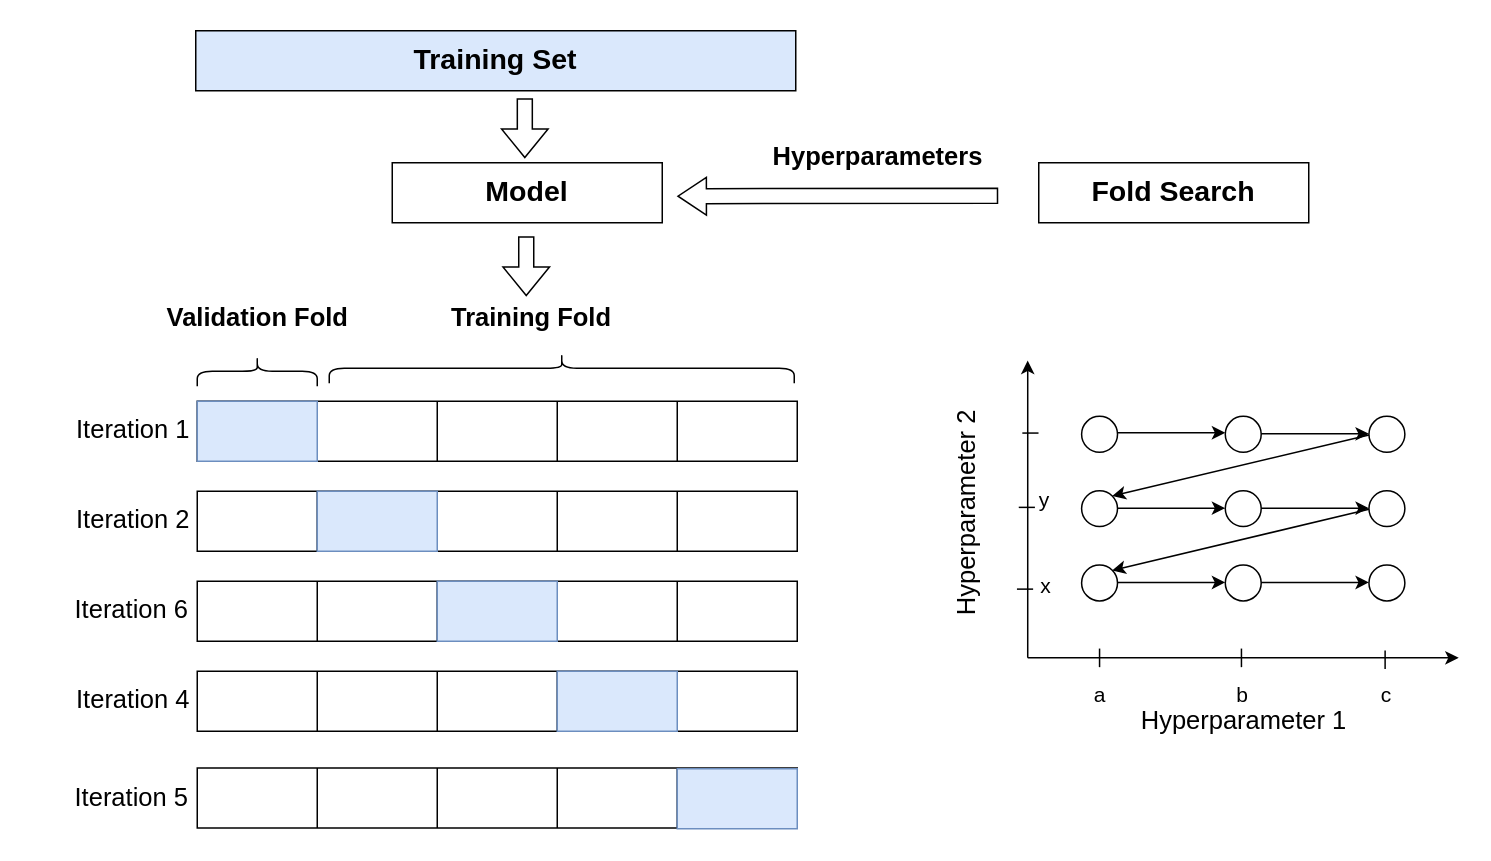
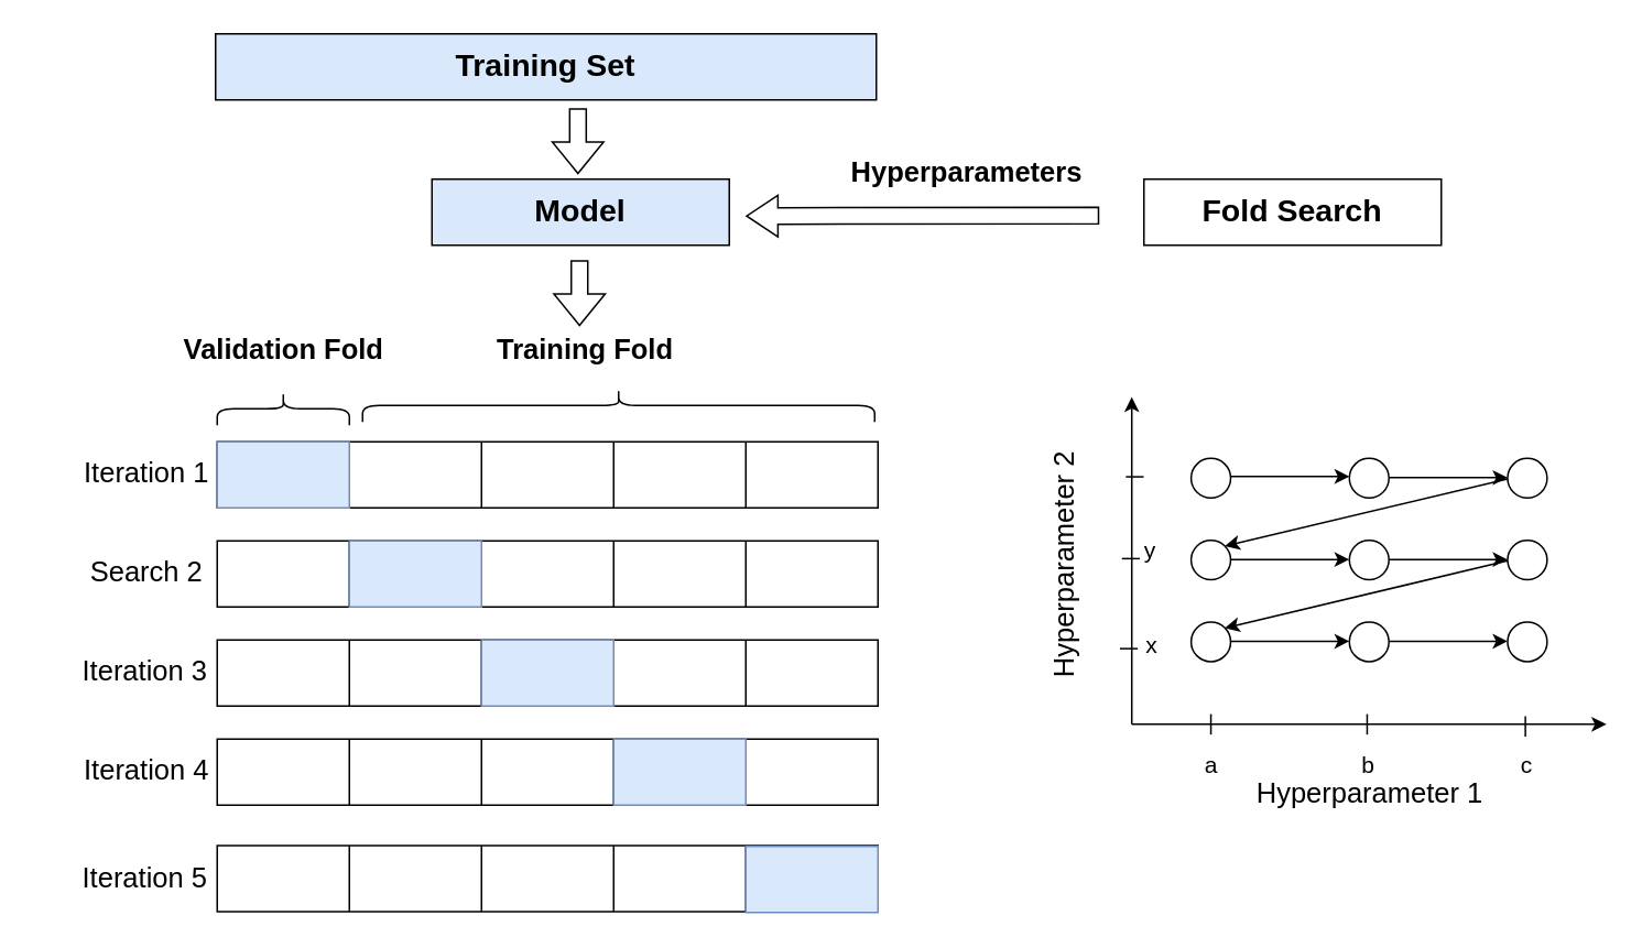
  <mxCell id="0" />
  <mxCell id="1" parent="0" />
  <mxCell id="2" value="&lt;font style=&quot;font-size: 19px;&quot;&gt;&lt;b&gt;Training Set&lt;/b&gt;&lt;/font&gt;" style="rounded=0;whiteSpace=wrap;html=1;fillColor=#dae8fc;" vertex="1" parent="1"><mxGeometry x="130" y="20" width="400" height="40" as="geometry" /></mxCell>
- <mxCell id="3" value="&lt;font style=&quot;font-size: 19px;&quot;&gt;&lt;b&gt;Model&lt;/b&gt;&lt;/font&gt;" style="rounded=0;whiteSpace=wrap;html=1;" vertex="1" parent="1"><mxGeometry x="261" y="108" width="180" height="40" as="geometry" /></mxCell>
+ <mxCell id="3" value="&lt;font style=&quot;font-size: 19px;&quot;&gt;&lt;b&gt;Model&lt;/b&gt;&lt;/font&gt;" style="rounded=0;whiteSpace=wrap;html=1;fillColor=#dae8fc;" vertex="1" parent="1"><mxGeometry x="261" y="108" width="180" height="40" as="geometry" /></mxCell>
  <mxCell id="4" value="&lt;font style=&quot;font-size: 19px;&quot;&gt;&lt;b&gt;Fold Search&lt;/b&gt;&lt;/font&gt;" style="rounded=0;whiteSpace=wrap;html=1;" vertex="1" parent="1"><mxGeometry x="692" y="108" width="180" height="40" as="geometry" /></mxCell>
  <mxCell id="5" value="" style="rounded=0;whiteSpace=wrap;html=1;" vertex="1" parent="1"><mxGeometry x="131" y="267" width="400" height="40" as="geometry" /></mxCell>
  <mxCell id="6" value="" style="endArrow=none;html=1;rounded=0;" edge="1" parent="1"><mxGeometry width="50" height="50" relative="1" as="geometry"><mxPoint x="211" y="307" as="sourcePoint" /><mxPoint x="211" y="267" as="targetPoint" /></mxGeometry></mxCell>
  <mxCell id="7" value="" style="endArrow=none;html=1;rounded=0;" edge="1" parent="1"><mxGeometry width="50" height="50" relative="1" as="geometry"><mxPoint x="291" y="307" as="sourcePoint" /><mxPoint x="291" y="267" as="targetPoint" /></mxGeometry></mxCell>
  <mxCell id="8" value="" style="endArrow=none;html=1;rounded=0;" edge="1" parent="1"><mxGeometry width="50" height="50" relative="1" as="geometry"><mxPoint x="371" y="307" as="sourcePoint" /><mxPoint x="371" y="267" as="targetPoint" /></mxGeometry></mxCell>
  <mxCell id="9" value="" style="endArrow=none;html=1;rounded=0;" edge="1" parent="1"><mxGeometry width="50" height="50" relative="1" as="geometry"><mxPoint x="451" y="307" as="sourcePoint" /><mxPoint x="451" y="267" as="targetPoint" /></mxGeometry></mxCell>
  <mxCell id="10" value="" style="rounded=0;whiteSpace=wrap;html=1;" vertex="1" parent="1"><mxGeometry x="131" y="327" width="400" height="40" as="geometry" /></mxCell>
  <mxCell id="11" value="" style="endArrow=none;html=1;rounded=0;" edge="1" parent="1"><mxGeometry width="50" height="50" relative="1" as="geometry"><mxPoint x="211" y="367" as="sourcePoint" /><mxPoint x="211" y="327" as="targetPoint" /></mxGeometry></mxCell>
  <mxCell id="12" value="" style="endArrow=none;html=1;rounded=0;" edge="1" parent="1"><mxGeometry width="50" height="50" relative="1" as="geometry"><mxPoint x="291" y="367" as="sourcePoint" /><mxPoint x="291" y="327" as="targetPoint" /></mxGeometry></mxCell>
  <mxCell id="13" value="" style="endArrow=none;html=1;rounded=0;" edge="1" parent="1"><mxGeometry width="50" height="50" relative="1" as="geometry"><mxPoint x="371" y="367" as="sourcePoint" /><mxPoint x="371" y="327" as="targetPoint" /></mxGeometry></mxCell>
  <mxCell id="14" value="" style="endArrow=none;html=1;rounded=0;" edge="1" parent="1"><mxGeometry width="50" height="50" relative="1" as="geometry"><mxPoint x="451" y="367" as="sourcePoint" /><mxPoint x="451" y="327" as="targetPoint" /></mxGeometry></mxCell>
  <mxCell id="15" value="" style="rounded=0;whiteSpace=wrap;html=1;" vertex="1" parent="1"><mxGeometry x="131" y="387" width="400" height="40" as="geometry" /></mxCell>
  <mxCell id="16" value="" style="endArrow=none;html=1;rounded=0;" edge="1" parent="1"><mxGeometry width="50" height="50" relative="1" as="geometry"><mxPoint x="211" y="427" as="sourcePoint" /><mxPoint x="211" y="387" as="targetPoint" /></mxGeometry></mxCell>
  <mxCell id="17" value="" style="endArrow=none;html=1;rounded=0;" edge="1" parent="1"><mxGeometry width="50" height="50" relative="1" as="geometry"><mxPoint x="291" y="427" as="sourcePoint" /><mxPoint x="291" y="387" as="targetPoint" /></mxGeometry></mxCell>
  <mxCell id="18" value="" style="endArrow=none;html=1;rounded=0;" edge="1" parent="1"><mxGeometry width="50" height="50" relative="1" as="geometry"><mxPoint x="371" y="427" as="sourcePoint" /><mxPoint x="371" y="387" as="targetPoint" /></mxGeometry></mxCell>
  <mxCell id="19" value="" style="endArrow=none;html=1;rounded=0;" edge="1" parent="1"><mxGeometry width="50" height="50" relative="1" as="geometry"><mxPoint x="451" y="427" as="sourcePoint" /><mxPoint x="451" y="387" as="targetPoint" /></mxGeometry></mxCell>
  <mxCell id="20" value="" style="rounded=0;whiteSpace=wrap;html=1;" vertex="1" parent="1"><mxGeometry x="131" y="447" width="400" height="40" as="geometry" /></mxCell>
  <mxCell id="21" value="" style="endArrow=none;html=1;rounded=0;" edge="1" parent="1"><mxGeometry width="50" height="50" relative="1" as="geometry"><mxPoint x="211" y="487" as="sourcePoint" /><mxPoint x="211" y="447" as="targetPoint" /></mxGeometry></mxCell>
  <mxCell id="22" value="" style="endArrow=none;html=1;rounded=0;" edge="1" parent="1"><mxGeometry width="50" height="50" relative="1" as="geometry"><mxPoint x="291" y="487" as="sourcePoint" /><mxPoint x="291" y="447" as="targetPoint" /></mxGeometry></mxCell>
  <mxCell id="23" value="" style="endArrow=none;html=1;rounded=0;" edge="1" parent="1"><mxGeometry width="50" height="50" relative="1" as="geometry"><mxPoint x="371" y="487" as="sourcePoint" /><mxPoint x="371" y="447" as="targetPoint" /></mxGeometry></mxCell>
  <mxCell id="24" value="" style="endArrow=none;html=1;rounded=0;" edge="1" parent="1"><mxGeometry width="50" height="50" relative="1" as="geometry"><mxPoint x="451" y="487" as="sourcePoint" /><mxPoint x="451" y="447" as="targetPoint" /></mxGeometry></mxCell>
  <mxCell id="25" value="" style="rounded=0;whiteSpace=wrap;html=1;" vertex="1" parent="1"><mxGeometry x="131" y="511.5" width="400" height="40" as="geometry" /></mxCell>
  <mxCell id="26" value="" style="endArrow=none;html=1;rounded=0;" edge="1" parent="1"><mxGeometry width="50" height="50" relative="1" as="geometry"><mxPoint x="211" y="551.5" as="sourcePoint" /><mxPoint x="211" y="511.5" as="targetPoint" /></mxGeometry></mxCell>
  <mxCell id="27" value="" style="endArrow=none;html=1;rounded=0;" edge="1" parent="1"><mxGeometry width="50" height="50" relative="1" as="geometry"><mxPoint x="291" y="551.5" as="sourcePoint" /><mxPoint x="291" y="511.5" as="targetPoint" /></mxGeometry></mxCell>
  <mxCell id="28" value="" style="endArrow=none;html=1;rounded=0;" edge="1" parent="1"><mxGeometry width="50" height="50" relative="1" as="geometry"><mxPoint x="371" y="551.5" as="sourcePoint" /><mxPoint x="371" y="511.5" as="targetPoint" /></mxGeometry></mxCell>
  <mxCell id="29" value="" style="endArrow=none;html=1;rounded=0;" edge="1" parent="1"><mxGeometry width="50" height="50" relative="1" as="geometry"><mxPoint x="451" y="551.5" as="sourcePoint" /><mxPoint x="451" y="511.5" as="targetPoint" /></mxGeometry></mxCell>
  <mxCell id="30" value="" style="rounded=0;whiteSpace=wrap;html=1;fillColor=#dae8fc;strokeColor=#6c8ebf;" vertex="1" parent="1"><mxGeometry x="131" y="267" width="80" height="40" as="geometry" /></mxCell>
  <mxCell id="31" value="" style="rounded=0;whiteSpace=wrap;html=1;fillColor=#dae8fc;strokeColor=#6c8ebf;" vertex="1" parent="1"><mxGeometry x="211" y="327" width="80" height="40" as="geometry" /></mxCell>
  <mxCell id="32" value="" style="rounded=0;whiteSpace=wrap;html=1;fillColor=#dae8fc;strokeColor=#6c8ebf;" vertex="1" parent="1"><mxGeometry x="291" y="387" width="80" height="40" as="geometry" /></mxCell>
  <mxCell id="33" value="" style="rounded=0;whiteSpace=wrap;html=1;fillColor=#dae8fc;strokeColor=#6c8ebf;" vertex="1" parent="1"><mxGeometry x="371" y="447" width="80" height="40" as="geometry" /></mxCell>
  <mxCell id="34" value="" style="rounded=0;whiteSpace=wrap;html=1;fillColor=#dae8fc;strokeColor=#6c8ebf;" vertex="1" parent="1"><mxGeometry x="451" y="512" width="80" height="40" as="geometry" /></mxCell>
  <mxCell id="35" value="" style="shape=curlyBracket;whiteSpace=wrap;html=1;rounded=1;labelPosition=left;verticalLabelPosition=middle;align=right;verticalAlign=middle;rotation=90;strokeWidth=1;size=0.5;" vertex="1" parent="1"><mxGeometry x="161" y="207" width="20" height="80" as="geometry" /></mxCell>
  <mxCell id="36" value="&lt;font style=&quot;font-size: 17px;&quot;&gt;&lt;b&gt;Validation Fold&lt;/b&gt;&lt;/font&gt;" style="text;html=1;align=center;verticalAlign=middle;whiteSpace=wrap;rounded=0;" vertex="1" parent="1"><mxGeometry x="103.5" y="197" width="135" height="30" as="geometry" /></mxCell>
  <mxCell id="37" value="&lt;font style=&quot;font-size: 17px;&quot;&gt;&lt;b&gt;Training Fold&lt;/b&gt;&lt;/font&gt;" style="text;html=1;align=center;verticalAlign=middle;whiteSpace=wrap;rounded=0;" vertex="1" parent="1"><mxGeometry x="274" y="197" width="160" height="30" as="geometry" /></mxCell>
  <mxCell id="38" value="" style="shape=flexArrow;endArrow=classic;html=1;rounded=0;endWidth=14.118;endSize=5.976;" edge="1" parent="1"><mxGeometry width="50" height="50" relative="1" as="geometry"><mxPoint x="665" y="130" as="sourcePoint" /><mxPoint x="451" y="130.33" as="targetPoint" /><Array as="points" /></mxGeometry></mxCell>
  <mxCell id="39" value="&lt;span style=&quot;font-size: 17px;&quot;&gt;Iteration 1&lt;/span&gt;" style="text;html=1;align=center;verticalAlign=middle;whiteSpace=wrap;rounded=0;" vertex="1" parent="1"><mxGeometry x="21" y="272" width="135" height="30" as="geometry" /></mxCell>
- <mxCell id="40" value="&lt;span style=&quot;font-size: 17px;&quot;&gt;Iteration 2&lt;/span&gt;" style="text;html=1;align=center;verticalAlign=middle;whiteSpace=wrap;rounded=0;" vertex="1" parent="1"><mxGeometry x="21" y="332" width="135" height="30" as="geometry" /></mxCell>
- <mxCell id="41" value="&lt;span style=&quot;font-size: 17px;&quot;&gt;Iteration 6&lt;/span&gt;" style="text;html=1;align=center;verticalAlign=middle;whiteSpace=wrap;rounded=0;" vertex="1" parent="1"><mxGeometry x="20" y="392" width="135" height="30" as="geometry" /></mxCell>
+ <mxCell id="40" value="&lt;span style=&quot;font-size: 17px;&quot;&gt;Search 2&lt;/span&gt;" style="text;html=1;align=center;verticalAlign=middle;whiteSpace=wrap;rounded=0;" vertex="1" parent="1"><mxGeometry x="21" y="332" width="135" height="30" as="geometry" /></mxCell>
+ <mxCell id="41" value="&lt;span style=&quot;font-size: 17px;&quot;&gt;Iteration 3&lt;/span&gt;" style="text;html=1;align=center;verticalAlign=middle;whiteSpace=wrap;rounded=0;" vertex="1" parent="1"><mxGeometry x="20" y="392" width="135" height="30" as="geometry" /></mxCell>
  <mxCell id="42" value="&lt;span style=&quot;font-size: 17px;&quot;&gt;Iteration 4&lt;/span&gt;" style="text;html=1;align=center;verticalAlign=middle;whiteSpace=wrap;rounded=0;" vertex="1" parent="1"><mxGeometry x="21" y="452" width="135" height="30" as="geometry" /></mxCell>
  <mxCell id="43" value="&lt;span style=&quot;font-size: 17px;&quot;&gt;Iteration 5&lt;/span&gt;" style="text;html=1;align=center;verticalAlign=middle;whiteSpace=wrap;rounded=0;" vertex="1" parent="1"><mxGeometry x="20" y="517" width="135" height="30" as="geometry" /></mxCell>
  <mxCell id="44" value="" style="shape=curlyBracket;whiteSpace=wrap;html=1;rounded=1;labelPosition=left;verticalLabelPosition=middle;align=right;verticalAlign=middle;rotation=90;strokeWidth=1;size=0.5;" vertex="1" parent="1"><mxGeometry x="364" y="90" width="20" height="310" as="geometry" /></mxCell>
  <mxCell id="45" value="" style="shape=flexArrow;endArrow=classic;html=1;rounded=0;" edge="1" parent="1"><mxGeometry width="50" height="50" relative="1" as="geometry"><mxPoint x="349.38" y="65" as="sourcePoint" /><mxPoint x="349.38" y="105" as="targetPoint" /></mxGeometry></mxCell>
  <mxCell id="46" value="" style="shape=flexArrow;endArrow=classic;html=1;rounded=0;" edge="1" parent="1"><mxGeometry width="50" height="50" relative="1" as="geometry"><mxPoint x="350.33" y="157" as="sourcePoint" /><mxPoint x="350.33" y="197" as="targetPoint" /></mxGeometry></mxCell>
  <mxCell id="47" value="&lt;font style=&quot;font-size: 17px;&quot;&gt;&lt;b&gt;Hyperparameters&lt;/b&gt;&lt;/font&gt;" style="text;html=1;align=center;verticalAlign=middle;whiteSpace=wrap;rounded=0;" vertex="1" parent="1"><mxGeometry x="500" y="90" width="170" height="30" as="geometry" /></mxCell>
  <mxCell id="48" value="" style="group" vertex="1" connectable="0" parent="1"><mxGeometry x="620" y="230" width="352" height="270" as="geometry" /></mxCell>
  <mxCell id="49" value="&lt;font style=&quot;font-size: 17px;&quot;&gt;Hyperparameter 2&lt;/font&gt;" style="text;html=1;align=center;verticalAlign=middle;whiteSpace=wrap;rounded=0;rotation=-90;" vertex="1" parent="48"><mxGeometry x="-82.612" y="85.459" width="215.51" height="52.018" as="geometry" /></mxCell>
  <mxCell id="50" value="" style="endArrow=classic;html=1;rounded=0;startArrow=none;startFill=0;endFill=1;" edge="1" parent="48"><mxGeometry width="50" height="50" relative="1" as="geometry"><mxPoint x="64.653" y="208.073" as="sourcePoint" /><mxPoint x="64.653" y="9.908" as="targetPoint" /></mxGeometry></mxCell>
  <mxCell id="51" value="" style="endArrow=none;html=1;rounded=0;startArrow=classic;startFill=1;" edge="1" parent="48"><mxGeometry width="50" height="50" relative="1" as="geometry"><mxPoint x="352" y="208.073" as="sourcePoint" /><mxPoint x="64.653" y="208.073" as="targetPoint" /></mxGeometry></mxCell>
  <mxCell id="52" value="" style="ellipse;whiteSpace=wrap;html=1;aspect=fixed;" vertex="1" parent="48"><mxGeometry x="100.571" y="146.147" width="23.946" height="23.946" as="geometry" /></mxCell>
  <mxCell id="53" value="" style="ellipse;whiteSpace=wrap;html=1;aspect=fixed;" vertex="1" parent="48"><mxGeometry x="196.354" y="146.147" width="23.946" height="23.946" as="geometry" /></mxCell>
  <mxCell id="54" value="" style="ellipse;whiteSpace=wrap;html=1;aspect=fixed;" vertex="1" parent="48"><mxGeometry x="292.136" y="146.147" width="23.946" height="23.946" as="geometry" /></mxCell>
  <mxCell id="55" value="" style="ellipse;whiteSpace=wrap;html=1;aspect=fixed;" vertex="1" parent="48"><mxGeometry x="100.571" y="96.606" width="23.946" height="23.946" as="geometry" /></mxCell>
  <mxCell id="56" value="" style="ellipse;whiteSpace=wrap;html=1;aspect=fixed;" vertex="1" parent="48"><mxGeometry x="196.354" y="96.606" width="23.946" height="23.946" as="geometry" /></mxCell>
  <mxCell id="57" value="" style="ellipse;whiteSpace=wrap;html=1;aspect=fixed;" vertex="1" parent="48"><mxGeometry x="292.136" y="96.606" width="23.946" height="23.946" as="geometry" /></mxCell>
  <mxCell id="58" value="" style="ellipse;whiteSpace=wrap;html=1;aspect=fixed;" vertex="1" parent="48"><mxGeometry x="292.136" y="47.064" width="23.946" height="23.946" as="geometry" /></mxCell>
  <mxCell id="59" value="" style="ellipse;whiteSpace=wrap;html=1;aspect=fixed;" vertex="1" parent="48"><mxGeometry x="196.354" y="47.064" width="23.946" height="23.946" as="geometry" /></mxCell>
  <mxCell id="60" value="" style="ellipse;whiteSpace=wrap;html=1;aspect=fixed;" vertex="1" parent="48"><mxGeometry x="100.571" y="47.064" width="23.946" height="23.946" as="geometry" /></mxCell>
  <mxCell id="61" value="&lt;font style=&quot;font-size: 17px;&quot;&gt;Hyperparameter 1&lt;/font&gt;" style="text;html=1;align=center;verticalAlign=middle;whiteSpace=wrap;rounded=0;" vertex="1" parent="48"><mxGeometry x="106.558" y="232.844" width="203.537" height="37.156" as="geometry" /></mxCell>
  <mxCell id="62" value="" style="endArrow=none;html=1;rounded=0;" edge="1" parent="48"><mxGeometry width="50" height="50" relative="1" as="geometry"><mxPoint x="112.544" y="214.266" as="sourcePoint" /><mxPoint x="112.544" y="201.881" as="targetPoint" /></mxGeometry></mxCell>
  <mxCell id="63" value="" style="endArrow=none;html=1;rounded=0;" edge="1" parent="48"><mxGeometry width="50" height="50" relative="1" as="geometry"><mxPoint x="207.129" y="214.266" as="sourcePoint" /><mxPoint x="207.129" y="201.881" as="targetPoint" /></mxGeometry></mxCell>
  <mxCell id="64" value="" style="endArrow=none;html=1;rounded=0;" edge="1" parent="48"><mxGeometry width="50" height="50" relative="1" as="geometry"><mxPoint x="302.912" y="215.505" as="sourcePoint" /><mxPoint x="302.912" y="203.119" as="targetPoint" /></mxGeometry></mxCell>
  <mxCell id="65" value="" style="endArrow=none;html=1;rounded=0;" edge="1" parent="48"><mxGeometry width="50" height="50" relative="1" as="geometry"><mxPoint x="69.442" y="107.752" as="sourcePoint" /><mxPoint x="58.667" y="107.752" as="targetPoint" /></mxGeometry></mxCell>
  <mxCell id="66" value="" style="endArrow=none;html=1;rounded=0;" edge="1" parent="48"><mxGeometry width="50" height="50" relative="1" as="geometry"><mxPoint x="71.837" y="58.211" as="sourcePoint" /><mxPoint x="61.061" y="58.211" as="targetPoint" /></mxGeometry></mxCell>
  <mxCell id="67" value="&lt;font style=&quot;font-size: 14px;&quot;&gt;a&lt;/font&gt;" style="text;html=1;align=center;verticalAlign=middle;whiteSpace=wrap;rounded=0;" vertex="1" parent="48"><mxGeometry x="76.626" y="214.266" width="71.837" height="37.156" as="geometry" /></mxCell>
  <mxCell id="68" value="&lt;font style=&quot;font-size: 14px;&quot;&gt;b&lt;/font&gt;" style="text;html=1;align=center;verticalAlign=middle;whiteSpace=wrap;rounded=0;" vertex="1" parent="48"><mxGeometry x="172.408" y="214.266" width="71.837" height="37.156" as="geometry" /></mxCell>
  <mxCell id="69" value="&lt;font style=&quot;font-size: 14px;&quot;&gt;c&lt;/font&gt;" style="text;html=1;align=center;verticalAlign=middle;whiteSpace=wrap;rounded=0;" vertex="1" parent="48"><mxGeometry x="268.19" y="214.266" width="71.837" height="37.156" as="geometry" /></mxCell>
  <mxCell id="70" value="&lt;font style=&quot;font-size: 14px;&quot;&gt;x&lt;/font&gt;" style="text;html=1;align=center;verticalAlign=middle;whiteSpace=wrap;rounded=0;" vertex="1" parent="48"><mxGeometry x="40.707" y="141.193" width="71.837" height="37.156" as="geometry" /></mxCell>
  <mxCell id="71" value="&lt;font style=&quot;font-size: 14px;&quot;&gt;y&lt;/font&gt;" style="text;html=1;align=center;verticalAlign=middle;whiteSpace=wrap;rounded=0;" vertex="1" parent="48"><mxGeometry x="57.469" y="84.22" width="38.313" height="37.156" as="geometry" /></mxCell>
  <mxCell id="72" value="" style="endArrow=classic;html=1;rounded=0;" edge="1" parent="48"><mxGeometry width="50" height="50" relative="1" as="geometry"><mxPoint x="124.517" y="57.988" as="sourcePoint" /><mxPoint x="196.354" y="57.988" as="targetPoint" /></mxGeometry></mxCell>
  <mxCell id="73" value="" style="endArrow=classic;html=1;rounded=0;" edge="1" parent="48"><mxGeometry width="50" height="50" relative="1" as="geometry"><mxPoint x="220.299" y="58.719" as="sourcePoint" /><mxPoint x="292.136" y="58.719" as="targetPoint" /></mxGeometry></mxCell>
  <mxCell id="74" value="" style="endArrow=classic;html=1;rounded=0;entryX=1;entryY=0;entryDx=0;entryDy=0;" edge="1" parent="48" target="55"><mxGeometry width="50" height="50" relative="1" as="geometry"><mxPoint x="292.136" y="59.45" as="sourcePoint" /><mxPoint x="178.395" y="96.606" as="targetPoint" /></mxGeometry></mxCell>
  <mxCell id="75" value="" style="endArrow=classic;html=1;rounded=0;" edge="1" parent="48"><mxGeometry width="50" height="50" relative="1" as="geometry"><mxPoint x="124.517" y="108.26" as="sourcePoint" /><mxPoint x="196.354" y="108.26" as="targetPoint" /></mxGeometry></mxCell>
  <mxCell id="76" value="" style="endArrow=classic;html=1;rounded=0;" edge="1" parent="48"><mxGeometry width="50" height="50" relative="1" as="geometry"><mxPoint x="124.517" y="157.801" as="sourcePoint" /><mxPoint x="196.354" y="157.801" as="targetPoint" /></mxGeometry></mxCell>
  <mxCell id="77" value="" style="endArrow=classic;html=1;rounded=0;" edge="1" parent="48"><mxGeometry width="50" height="50" relative="1" as="geometry"><mxPoint x="220.299" y="157.801" as="sourcePoint" /><mxPoint x="292.136" y="157.801" as="targetPoint" /></mxGeometry></mxCell>
  <mxCell id="78" value="" style="endArrow=classic;html=1;rounded=0;" edge="1" parent="48"><mxGeometry width="50" height="50" relative="1" as="geometry"><mxPoint x="220.299" y="108.26" as="sourcePoint" /><mxPoint x="292.136" y="108.26" as="targetPoint" /></mxGeometry></mxCell>
  <mxCell id="79" value="" style="endArrow=classic;html=1;rounded=0;entryX=1;entryY=0;entryDx=0;entryDy=0;" edge="1" parent="48"><mxGeometry width="50" height="50" relative="1" as="geometry"><mxPoint x="292.136" y="108.991" as="sourcePoint" /><mxPoint x="120.925" y="149.862" as="targetPoint" /></mxGeometry></mxCell>
  <mxCell id="80" value="" style="endArrow=none;html=1;rounded=0;" edge="1" parent="48"><mxGeometry width="50" height="50" relative="1" as="geometry"><mxPoint x="68.245" y="162.248" as="sourcePoint" /><mxPoint x="57.469" y="162.248" as="targetPoint" /></mxGeometry></mxCell>
